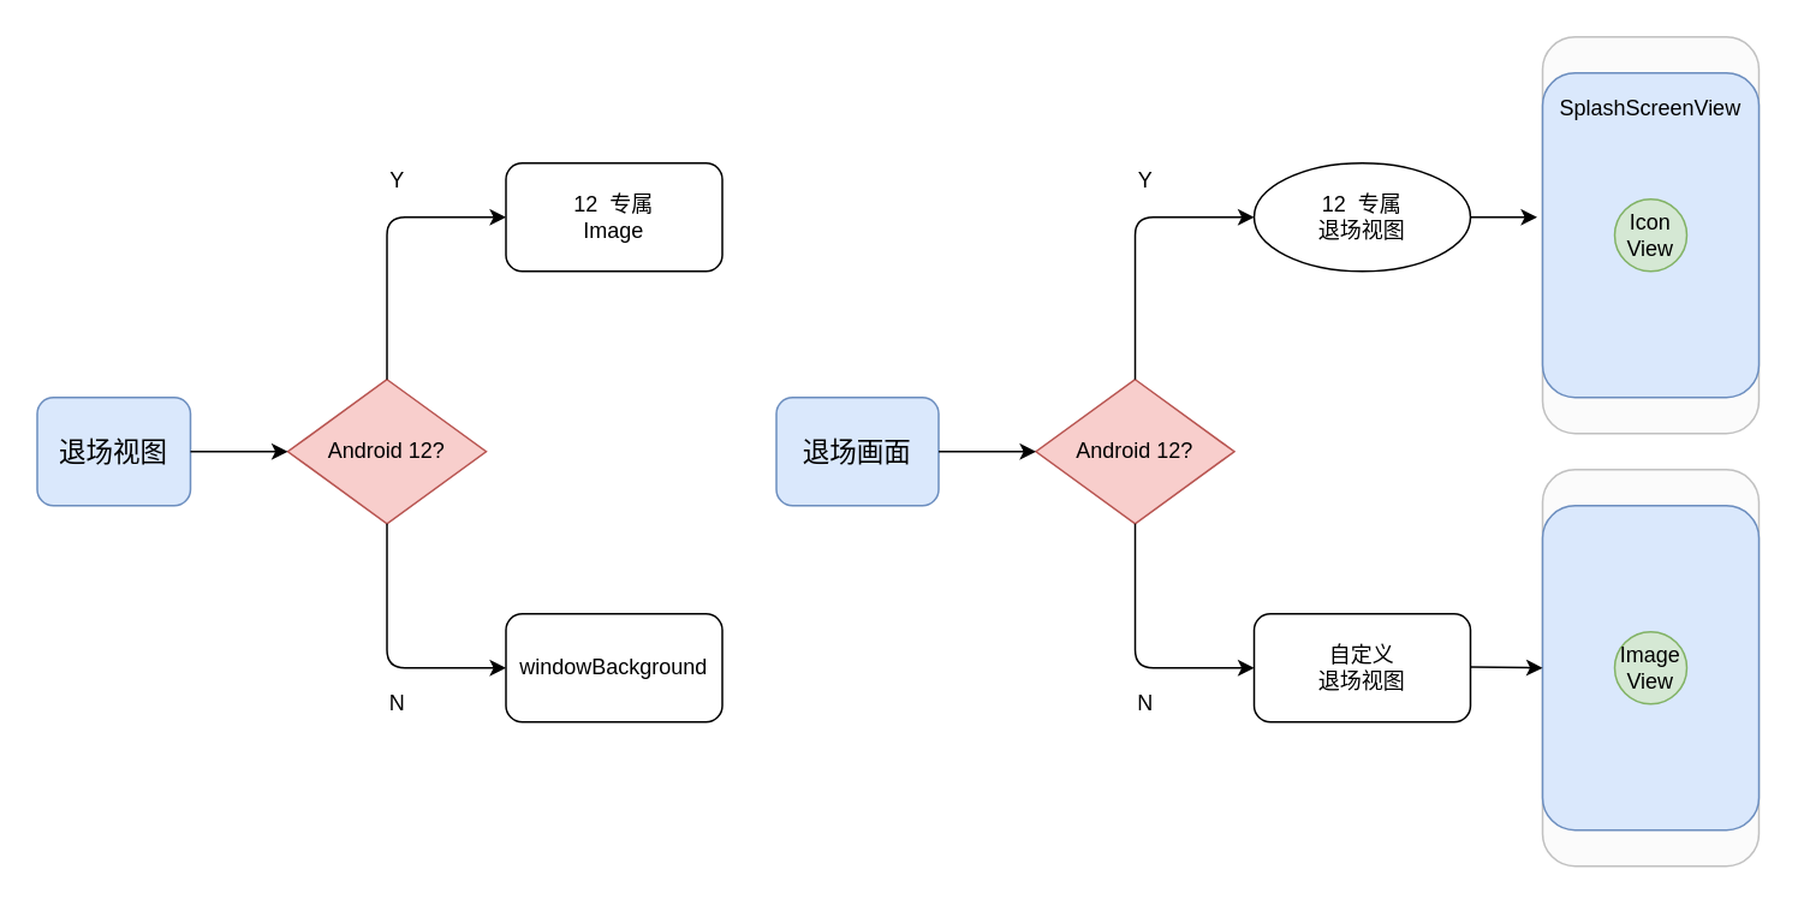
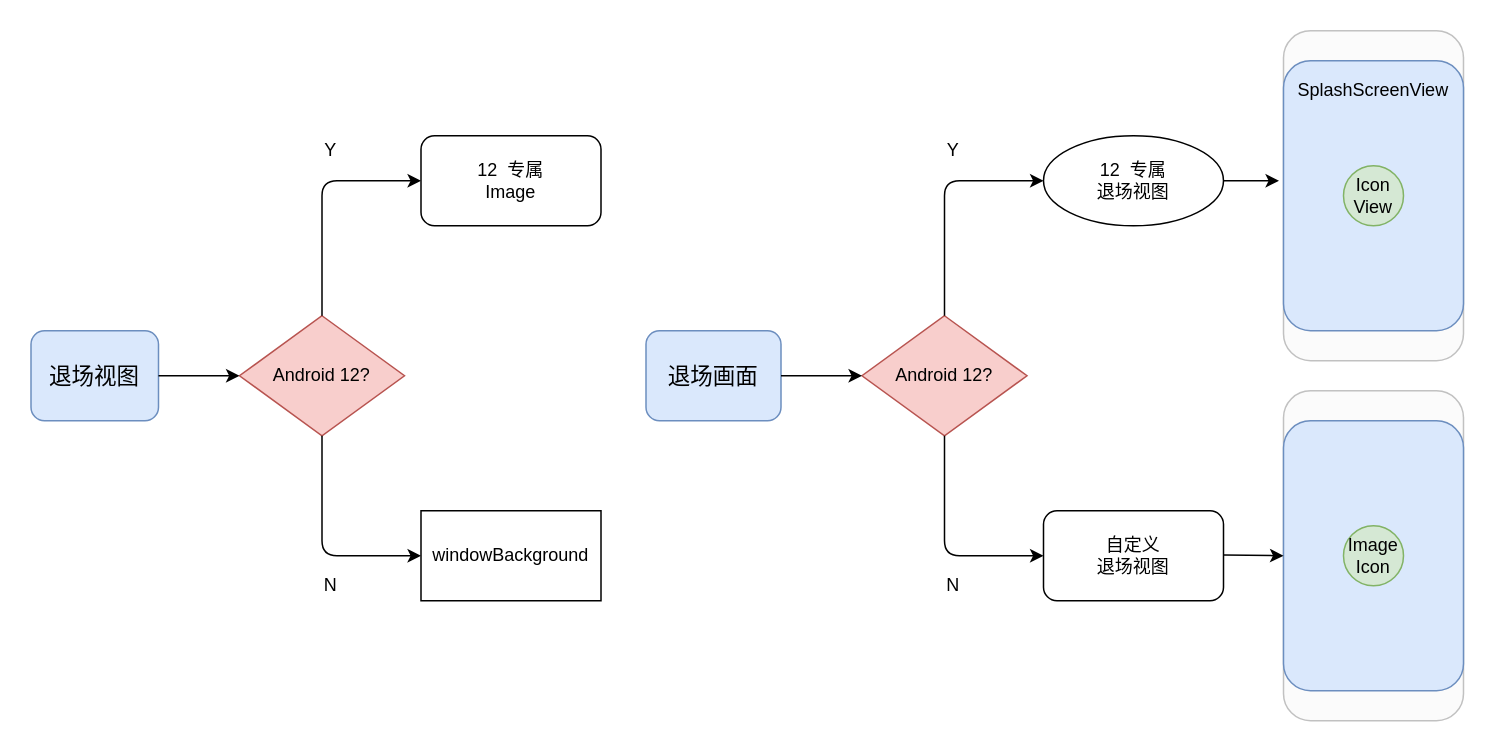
  <mxCell id="0" />
  <mxCell id="1" parent="0" />
  <mxCell id="2" value="" style="rounded=1;whiteSpace=wrap;html=1;fillColor=#f5f5f5;strokeColor=#666666;fontColor=#333333;opacity=40;" vertex="1" parent="1"><mxGeometry x="855" y="260" width="120" height="220" as="geometry" /></mxCell>
  <mxCell id="3" value="" style="rounded=1;whiteSpace=wrap;html=1;fillColor=#dae8fc;strokeColor=#6c8ebf;" vertex="1" parent="1"><mxGeometry x="855" y="280" width="120" height="180" as="geometry" /></mxCell>
  <mxCell id="4" value="" style="rounded=1;whiteSpace=wrap;html=1;fillColor=#f5f5f5;strokeColor=#666666;fontColor=#333333;opacity=40;" vertex="1" parent="1"><mxGeometry x="855" y="20" width="120" height="220" as="geometry" /></mxCell>
  <mxCell id="5" value="&lt;font style=&quot;font-size: 15px&quot;&gt;退场画面&lt;/font&gt;" style="rounded=1;whiteSpace=wrap;html=1;fillColor=#dae8fc;strokeColor=#6c8ebf;" vertex="1" parent="1"><mxGeometry x="430" y="220" width="90" height="60" as="geometry" /></mxCell>
  <mxCell id="6" value="" style="rounded=1;whiteSpace=wrap;html=1;fillColor=#dae8fc;strokeColor=#6c8ebf;" vertex="1" parent="1"><mxGeometry x="855" y="40" width="120" height="180" as="geometry" /></mxCell>
  <mxCell id="7" value="SplashScreenView" style="text;html=1;strokeColor=none;fillColor=none;align=center;verticalAlign=middle;whiteSpace=wrap;rounded=0;" vertex="1" parent="1"><mxGeometry x="895" y="50" width="40" height="20" as="geometry" /></mxCell>
  <mxCell id="8" value="Icon&lt;br&gt;View" style="ellipse;whiteSpace=wrap;html=1;aspect=fixed;fillColor=#d5e8d4;strokeColor=#82b366;" vertex="1" parent="1"><mxGeometry x="895" y="110" width="40" height="40" as="geometry" /></mxCell>
- <mxCell id="9" value="Image&lt;br&gt;View" style="ellipse;whiteSpace=wrap;html=1;aspect=fixed;fillColor=#d5e8d4;strokeColor=#82b366;" vertex="1" parent="1"><mxGeometry x="895" y="350" width="40" height="40" as="geometry" /></mxCell>
+ <mxCell id="9" value="Image&lt;br&gt;Icon" style="ellipse;whiteSpace=wrap;html=1;aspect=fixed;fillColor=#d5e8d4;strokeColor=#82b366;" vertex="1" parent="1"><mxGeometry x="895" y="350" width="40" height="40" as="geometry" /></mxCell>
  <mxCell id="10" value="12&amp;nbsp; 专属&lt;br&gt;退场视图" style="ellipse;whiteSpace=wrap;html=1;" vertex="1" parent="1"><mxGeometry x="695" y="90" width="120" height="60" as="geometry" /></mxCell>
  <mxCell id="11" value="Android 12?" style="rhombus;whiteSpace=wrap;html=1;fillColor=#f8cecc;strokeColor=#b85450;" vertex="1" parent="1"><mxGeometry x="574" y="210" width="110" height="80" as="geometry" /></mxCell>
  <mxCell id="12" value="" style="endArrow=classic;html=1;entryX=0;entryY=0.5;entryDx=0;entryDy=0;exitX=0.5;exitY=0;exitDx=0;exitDy=0;" edge="1" parent="1" source="11" target="10"><mxGeometry width="50" height="50" relative="1" as="geometry"><mxPoint x="505" y="140" as="sourcePoint" /><mxPoint x="555" y="90" as="targetPoint" /><Array as="points"><mxPoint x="629" y="120" /></Array></mxGeometry></mxCell>
  <mxCell id="13" value="" style="endArrow=classic;html=1;exitX=0.5;exitY=1;exitDx=0;exitDy=0;entryX=0;entryY=0.5;entryDx=0;entryDy=0;" edge="1" parent="1" source="11" target="17"><mxGeometry width="50" height="50" relative="1" as="geometry"><mxPoint x="555" y="350" as="sourcePoint" /><mxPoint x="855" y="300" as="targetPoint" /><Array as="points"><mxPoint x="629" y="370" /></Array></mxGeometry></mxCell>
  <mxCell id="14" value="" style="endArrow=classic;html=1;" edge="1" parent="1" source="10"><mxGeometry width="50" height="50" relative="1" as="geometry"><mxPoint x="505" y="330" as="sourcePoint" /><mxPoint x="852" y="120" as="targetPoint" /><Array as="points"><mxPoint x="825" y="120" /></Array></mxGeometry></mxCell>
  <mxCell id="15" value="" style="endArrow=classic;html=1;exitX=1;exitY=0.5;exitDx=0;exitDy=0;entryX=0;entryY=0.5;entryDx=0;entryDy=0;" edge="1" parent="1" source="5" target="11"><mxGeometry width="50" height="50" relative="1" as="geometry"><mxPoint x="475" y="330" as="sourcePoint" /><mxPoint x="525" y="280" as="targetPoint" /><Array as="points" /></mxGeometry></mxCell>
  <mxCell id="16" value="Y" style="text;html=1;strokeColor=none;fillColor=none;align=center;verticalAlign=middle;whiteSpace=wrap;rounded=0;" vertex="1" parent="1"><mxGeometry x="615" y="90" width="40" height="20" as="geometry" /></mxCell>
  <mxCell id="17" value="自定义&lt;br&gt;退场视图" style="rounded=1;whiteSpace=wrap;html=1;" vertex="1" parent="1"><mxGeometry x="695" y="340" width="120" height="60" as="geometry" /></mxCell>
  <mxCell id="18" value="" style="endArrow=classic;html=1;entryX=0;entryY=0.5;entryDx=0;entryDy=0;" edge="1" parent="1" target="3"><mxGeometry width="50" height="50" relative="1" as="geometry"><mxPoint x="815" y="369.58" as="sourcePoint" /><mxPoint x="842" y="369.58" as="targetPoint" /><Array as="points"><mxPoint x="815" y="369.58" /></Array></mxGeometry></mxCell>
  <mxCell id="19" value="N" style="text;html=1;strokeColor=none;fillColor=none;align=center;verticalAlign=middle;whiteSpace=wrap;rounded=0;" vertex="1" parent="1"><mxGeometry x="615" y="380" width="40" height="20" as="geometry" /></mxCell>
  <mxCell id="20" value="&lt;font style=&quot;font-size: 15px&quot;&gt;退场视图&lt;/font&gt;" style="rounded=1;whiteSpace=wrap;html=1;fillColor=#dae8fc;strokeColor=#6c8ebf;" vertex="1" parent="1"><mxGeometry x="20" y="220" width="85" height="60" as="geometry" /></mxCell>
  <mxCell id="21" value="12&amp;nbsp; 专属&lt;br&gt;Image" style="rounded=1;whiteSpace=wrap;html=1;" vertex="1" parent="1"><mxGeometry x="280" y="90" width="120" height="60" as="geometry" /></mxCell>
  <mxCell id="22" value="Android 12?" style="rhombus;whiteSpace=wrap;html=1;fillColor=#f8cecc;strokeColor=#b85450;" vertex="1" parent="1"><mxGeometry x="159" y="210" width="110" height="80" as="geometry" /></mxCell>
  <mxCell id="23" value="" style="endArrow=classic;html=1;entryX=0;entryY=0.5;entryDx=0;entryDy=0;exitX=0.5;exitY=0;exitDx=0;exitDy=0;" edge="1" parent="1" source="22" target="21"><mxGeometry width="50" height="50" relative="1" as="geometry"><mxPoint x="90" y="140" as="sourcePoint" /><mxPoint x="140" y="90" as="targetPoint" /><Array as="points"><mxPoint x="214" y="120" /></Array></mxGeometry></mxCell>
  <mxCell id="24" value="" style="endArrow=classic;html=1;exitX=0.5;exitY=1;exitDx=0;exitDy=0;entryX=0;entryY=0.5;entryDx=0;entryDy=0;" edge="1" parent="1" source="22" target="27"><mxGeometry width="50" height="50" relative="1" as="geometry"><mxPoint x="140" y="350" as="sourcePoint" /><mxPoint x="440" y="300" as="targetPoint" /><Array as="points"><mxPoint x="214" y="370" /></Array></mxGeometry></mxCell>
  <mxCell id="25" value="" style="endArrow=classic;html=1;exitX=1;exitY=0.5;exitDx=0;exitDy=0;entryX=0;entryY=0.5;entryDx=0;entryDy=0;" edge="1" parent="1" source="20" target="22"><mxGeometry width="50" height="50" relative="1" as="geometry"><mxPoint x="60" y="330" as="sourcePoint" /><mxPoint x="110" y="280" as="targetPoint" /><Array as="points" /></mxGeometry></mxCell>
  <mxCell id="26" value="Y" style="text;html=1;strokeColor=none;fillColor=none;align=center;verticalAlign=middle;whiteSpace=wrap;rounded=0;" vertex="1" parent="1"><mxGeometry x="200" y="90" width="40" height="20" as="geometry" /></mxCell>
- <mxCell id="27" value="windowBackground" style="rounded=1;whiteSpace=wrap;html=1;" vertex="1" parent="1"><mxGeometry x="280" y="340" width="120" height="60" as="geometry" /></mxCell>
+ <mxCell id="27" value="windowBackground" style="whiteSpace=wrap;html=1;rounded=0;" vertex="1" parent="1"><mxGeometry x="280" y="340" width="120" height="60" as="geometry" /></mxCell>
  <mxCell id="28" value="N" style="text;html=1;strokeColor=none;fillColor=none;align=center;verticalAlign=middle;whiteSpace=wrap;rounded=0;" vertex="1" parent="1"><mxGeometry x="200" y="380" width="40" height="20" as="geometry" /></mxCell>
